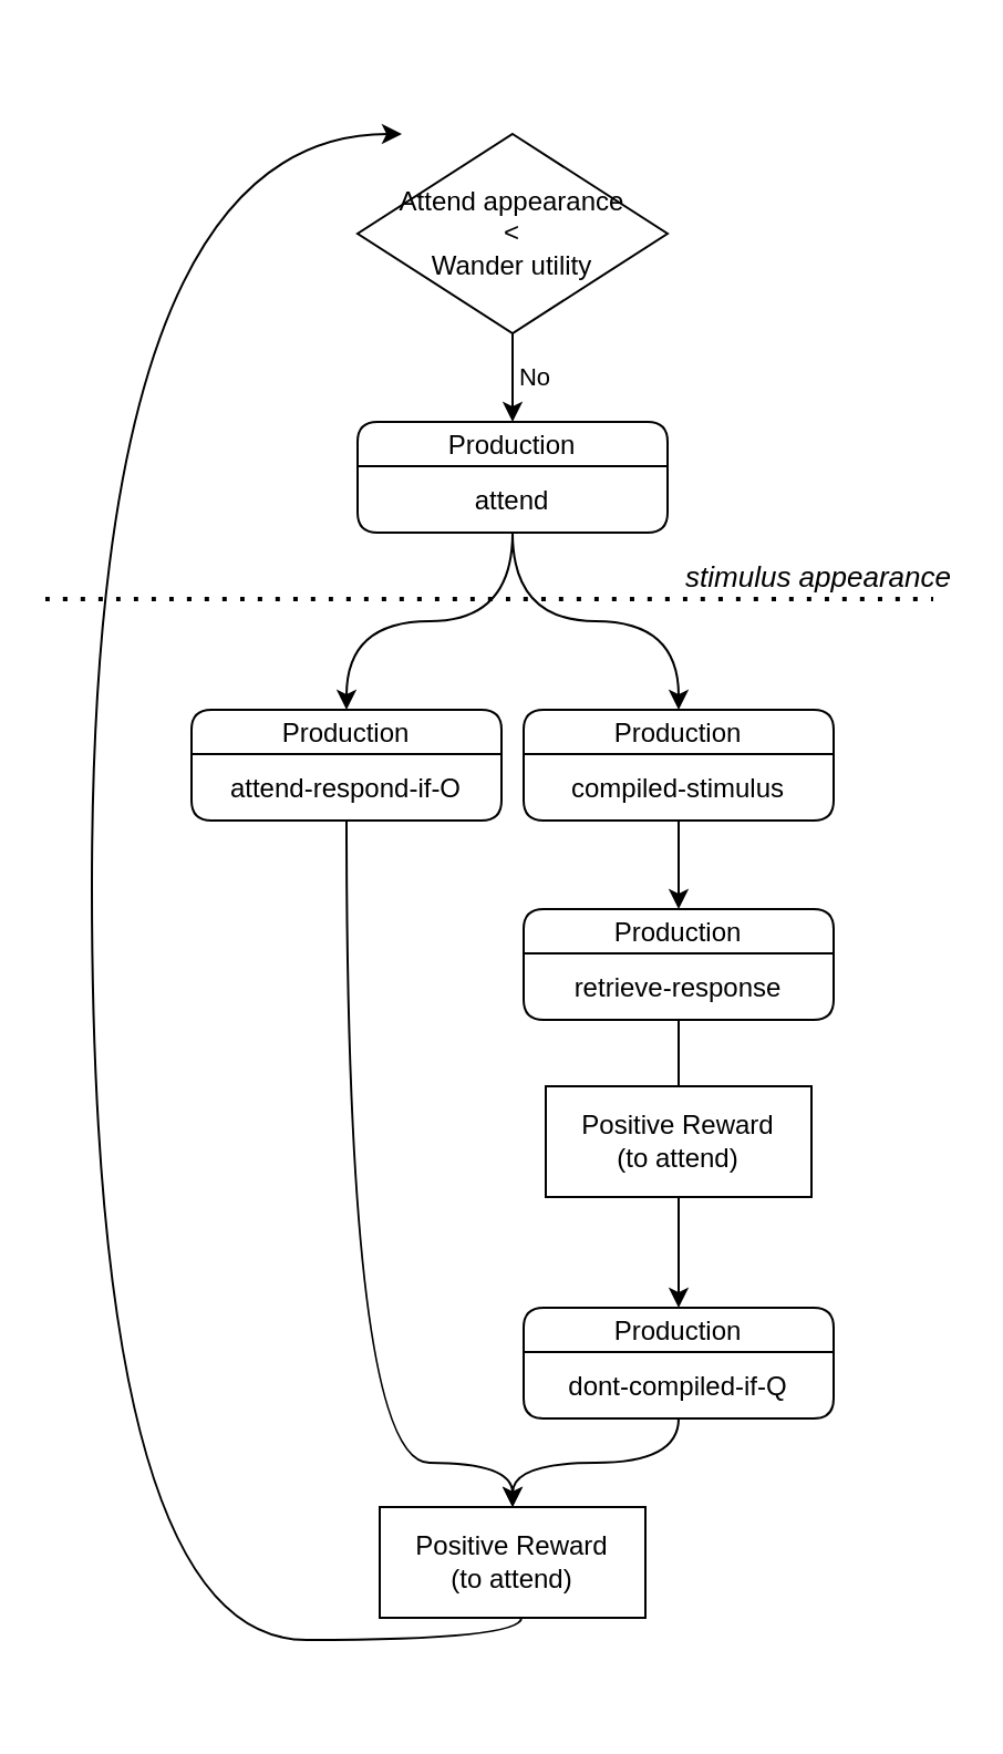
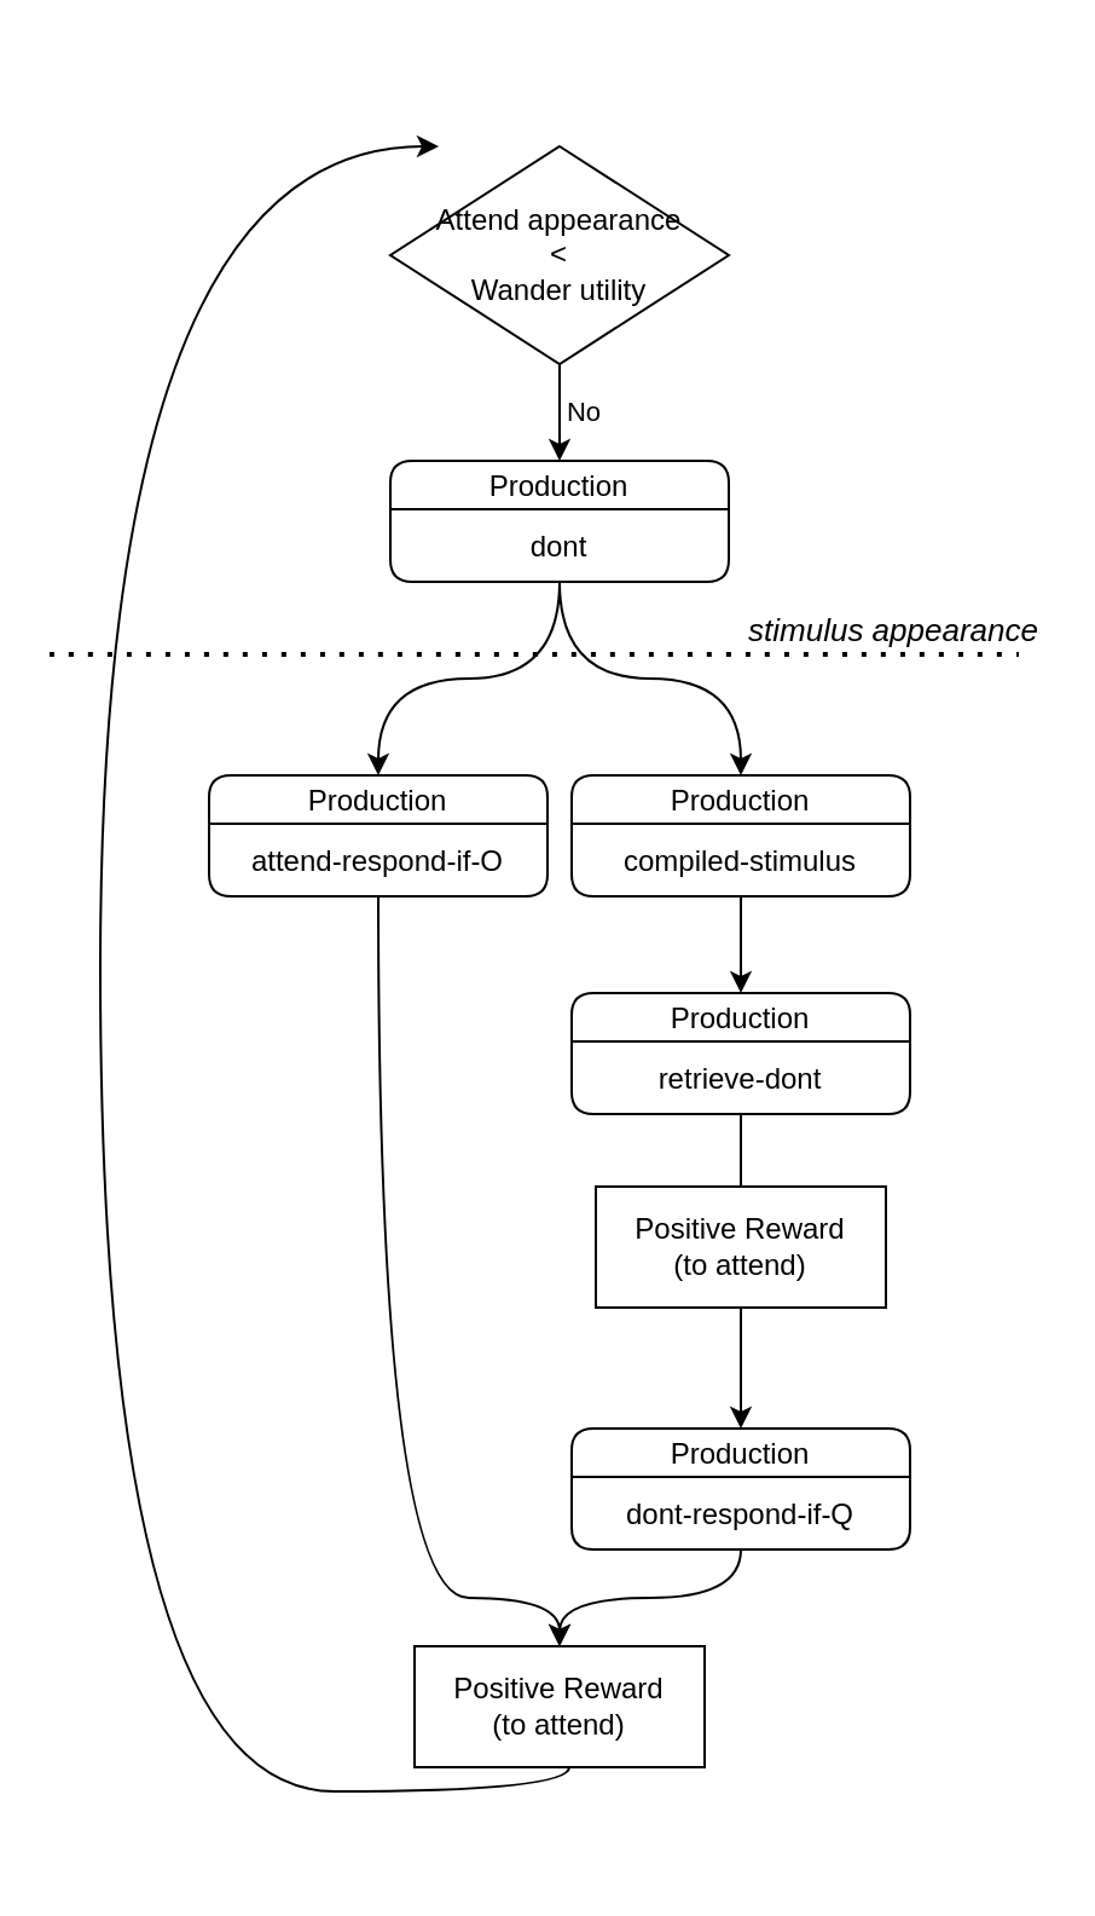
  <mxCell id="0" />
  <mxCell id="1" parent="0" />
  <mxCell id="2" value="" style="swimlane;fontSize=12;strokeColor=none;gradientColor=none;swimlaneFillColor=none;dashed=1;opacity=80;fillColor=none;swimlaneLine=0;" vertex="1" parent="1"><mxGeometry x="31" y="20" width="400" height="750" as="geometry" /></mxCell>
  <mxCell id="3" value="Production" style="swimlane;fontStyle=0;childLayout=stackLayout;horizontal=1;startSize=20;horizontalStack=0;resizeParent=1;resizeParentMax=0;resizeLast=0;collapsible=1;marginBottom=0;rounded=1;shadow=0;glass=0;fillColor=none;" vertex="1" parent="2"><mxGeometry x="205" y="300" width="140" height="50" as="geometry" /></mxCell>
  <mxCell id="4" value="compiled-stimulus" style="text;strokeColor=none;fillColor=none;align=center;verticalAlign=middle;spacingLeft=4;spacingRight=4;overflow=hidden;points=[[0,0.5],[1,0.5]];portConstraint=eastwest;rotatable=0;rounded=1;shadow=0;glass=0;" vertex="1" parent="3"><mxGeometry y="20" width="140" height="30" as="geometry" /></mxCell>
  <mxCell id="5" value="Production" style="swimlane;fontStyle=0;childLayout=stackLayout;horizontal=1;startSize=20;horizontalStack=0;resizeParent=1;resizeParentMax=0;resizeLast=0;collapsible=1;marginBottom=0;rounded=1;shadow=0;glass=0;fillColor=none;" vertex="1" parent="2"><mxGeometry x="205" y="390" width="140" height="50" as="geometry" /></mxCell>
- <mxCell id="6" value="retrieve-response" style="text;strokeColor=none;fillColor=none;align=center;verticalAlign=middle;spacingLeft=4;spacingRight=4;overflow=hidden;points=[[0,0.5],[1,0.5]];portConstraint=eastwest;rotatable=0;rounded=1;shadow=0;glass=0;" vertex="1" parent="5"><mxGeometry y="20" width="140" height="30" as="geometry" /></mxCell>
+ <mxCell id="6" value="retrieve-dont" style="text;strokeColor=none;fillColor=none;align=center;verticalAlign=middle;spacingLeft=4;spacingRight=4;overflow=hidden;points=[[0,0.5],[1,0.5]];portConstraint=eastwest;rotatable=0;rounded=1;shadow=0;glass=0;" vertex="1" parent="5"><mxGeometry y="20" width="140" height="30" as="geometry" /></mxCell>
  <mxCell id="7" value="Production" style="swimlane;fontStyle=0;childLayout=stackLayout;horizontal=1;startSize=20;horizontalStack=0;resizeParent=1;resizeParentMax=0;resizeLast=0;collapsible=1;marginBottom=0;rounded=1;shadow=0;glass=0;swimlaneFillColor=none;fillColor=none;" vertex="1" parent="2"><mxGeometry x="55" y="300" width="140" height="50" as="geometry" /></mxCell>
  <mxCell id="8" value="attend-respond-if-O" style="text;strokeColor=none;fillColor=none;align=center;verticalAlign=middle;spacingLeft=4;spacingRight=4;overflow=hidden;points=[[0,0.5],[1,0.5]];portConstraint=eastwest;rotatable=0;rounded=1;shadow=0;glass=0;" vertex="1" parent="7"><mxGeometry y="20" width="140" height="30" as="geometry" /></mxCell>
  <mxCell id="9" value="Production" style="swimlane;fontStyle=0;childLayout=stackLayout;horizontal=1;startSize=20;horizontalStack=0;resizeParent=1;resizeParentMax=0;resizeLast=0;collapsible=1;marginBottom=0;rounded=1;shadow=0;glass=0;fillColor=none;" vertex="1" parent="2"><mxGeometry x="205" y="570" width="140" height="50" as="geometry" /></mxCell>
- <mxCell id="10" value="dont-compiled-if-Q" style="text;strokeColor=none;fillColor=none;align=center;verticalAlign=middle;spacingLeft=4;spacingRight=4;overflow=hidden;points=[[0,0.5],[1,0.5]];portConstraint=eastwest;rotatable=0;rounded=1;shadow=0;glass=0;" vertex="1" parent="9"><mxGeometry y="20" width="140" height="30" as="geometry" /></mxCell>
+ <mxCell id="10" value="dont-respond-if-Q" style="text;strokeColor=none;fillColor=none;align=center;verticalAlign=middle;spacingLeft=4;spacingRight=4;overflow=hidden;points=[[0,0.5],[1,0.5]];portConstraint=eastwest;rotatable=0;rounded=1;shadow=0;glass=0;" vertex="1" parent="9"><mxGeometry y="20" width="140" height="30" as="geometry" /></mxCell>
  <mxCell id="11" value="Positive Reward&lt;br&gt;(to attend)" style="rounded=0;whiteSpace=wrap;html=1;fontSize=12;fillColor=none;" vertex="1" parent="2"><mxGeometry x="140" y="660" width="120" height="50" as="geometry" /></mxCell>
  <mxCell id="12" value="&lt;div style=&quot;font-size: 12px&quot;&gt;&lt;br&gt;&lt;/div&gt;" style="edgeStyle=orthogonalEdgeStyle;curved=1;rounded=0;orthogonalLoop=1;jettySize=auto;html=1;labelBackgroundColor=none;exitX=0.5;exitY=1;exitDx=0;exitDy=0;fontSize=12;" edge="1" parent="2" source="17" target="9"><mxGeometry x="-0.2" y="55" relative="1" as="geometry"><mxPoint as="offset" /><mxPoint x="204.0" y="470" as="sourcePoint" /></mxGeometry></mxCell>
  <mxCell id="13" style="edgeStyle=orthogonalEdgeStyle;curved=1;html=1;labelBackgroundColor=none;fontSize=12;endArrow=classic;endFill=1;" edge="1" parent="2" source="7" target="11"><mxGeometry relative="1" as="geometry"><Array as="points"><mxPoint x="125" y="640" /><mxPoint x="200" y="640" /></Array></mxGeometry></mxCell>
  <mxCell id="14" style="edgeStyle=orthogonalEdgeStyle;curved=1;html=1;labelBackgroundColor=none;fontSize=12;endArrow=classic;endFill=1;" edge="1" parent="2" source="9" target="11"><mxGeometry relative="1" as="geometry" /></mxCell>
  <mxCell id="15" value="" style="edgeStyle=orthogonalEdgeStyle;curved=1;rounded=0;orthogonalLoop=1;jettySize=auto;html=1;endArrow=classic;endFill=1;" edge="1" parent="2" source="3" target="5"><mxGeometry relative="1" as="geometry"><mxPoint x="204" y="240" as="sourcePoint" /><mxPoint x="204" y="340" as="targetPoint" /></mxGeometry></mxCell>
  <mxCell id="16" style="edgeStyle=orthogonalEdgeStyle;curved=1;rounded=0;orthogonalLoop=1;jettySize=auto;html=1;startArrow=none;endArrow=none;endFill=0;entryX=0.5;entryY=0;entryDx=0;entryDy=0;" edge="1" parent="2" source="5" target="17"><mxGeometry relative="1" as="geometry"><mxPoint x="204.0" y="340" as="targetPoint" /></mxGeometry></mxCell>
  <mxCell id="17" value="Positive Reward&lt;br&gt;(to attend)" style="rounded=0;whiteSpace=wrap;html=1;fontSize=12;fillColor=none;" vertex="1" parent="2"><mxGeometry x="215" y="470" width="120" height="50" as="geometry" /></mxCell>
  <mxCell id="18" style="edgeStyle=orthogonalEdgeStyle;html=1;curved=1;" edge="1" parent="2" source="19" target="7"><mxGeometry relative="1" as="geometry" /></mxCell>
  <mxCell id="19" value="Production" style="swimlane;fontStyle=0;childLayout=stackLayout;horizontal=1;startSize=20;horizontalStack=0;resizeParent=1;resizeParentMax=0;resizeLast=0;collapsible=1;marginBottom=0;rounded=1;shadow=0;glass=0;fillColor=none;" vertex="1" parent="2"><mxGeometry x="130" y="170" width="140" height="50" as="geometry" /></mxCell>
- <mxCell id="20" value="attend" style="text;strokeColor=none;fillColor=none;align=center;verticalAlign=middle;spacingLeft=4;spacingRight=4;overflow=hidden;points=[[0,0.5],[1,0.5]];portConstraint=eastwest;rotatable=0;rounded=1;shadow=0;glass=0;" vertex="1" parent="19"><mxGeometry y="20" width="140" height="30" as="geometry" /></mxCell>
+ <mxCell id="20" value="dont" style="text;strokeColor=none;fillColor=none;align=center;verticalAlign=middle;spacingLeft=4;spacingRight=4;overflow=hidden;points=[[0,0.5],[1,0.5]];portConstraint=eastwest;rotatable=0;rounded=1;shadow=0;glass=0;" vertex="1" parent="19"><mxGeometry y="20" width="140" height="30" as="geometry" /></mxCell>
  <mxCell id="21" style="edgeStyle=orthogonalEdgeStyle;curved=1;rounded=0;orthogonalLoop=1;jettySize=auto;html=1;entryX=0.5;entryY=0;entryDx=0;entryDy=0;" edge="1" parent="2" source="19" target="3"><mxGeometry relative="1" as="geometry" /></mxCell>
  <mxCell id="22" value="No" style="edgeStyle=orthogonalEdgeStyle;curved=1;html=1;entryX=0.5;entryY=0;entryDx=0;entryDy=0;" edge="1" parent="2" source="23" target="19"><mxGeometry y="10" relative="1" as="geometry"><mxPoint as="offset" /></mxGeometry></mxCell>
  <mxCell id="23" value="&lt;font style=&quot;font-size: 12px&quot;&gt;Attend appearance&lt;br&gt;&amp;lt;&lt;br&gt;Wander utility&lt;br&gt;&lt;/font&gt;" style="rhombus;whiteSpace=wrap;html=1;fillColor=default;" vertex="1" parent="2"><mxGeometry x="130" y="40" width="140" height="90" as="geometry" /></mxCell>
  <mxCell id="24" value="stimulus appearance" style="endArrow=none;dashed=1;html=1;dashPattern=1 3;strokeWidth=2;rounded=0;curved=1;fontStyle=2;spacingLeft=15;labelBackgroundColor=none;fontSize=13;" edge="1" parent="1"><mxGeometry x="0.7" y="10" width="50" height="50" relative="1" as="geometry"><mxPoint x="20" y="270" as="sourcePoint" /><mxPoint x="421" y="270" as="targetPoint" /><mxPoint as="offset" /></mxGeometry></mxCell>
  <mxCell id="25" style="edgeStyle=orthogonalEdgeStyle;curved=1;html=1;labelBackgroundColor=none;fontSize=12;endArrow=classic;endFill=1;" edge="1" parent="1" source="11"><mxGeometry relative="1" as="geometry"><mxPoint x="181" y="60" as="targetPoint" /><Array as="points"><mxPoint x="235" y="740" /><mxPoint x="41" y="740" /><mxPoint x="41" y="60" /></Array></mxGeometry></mxCell>
